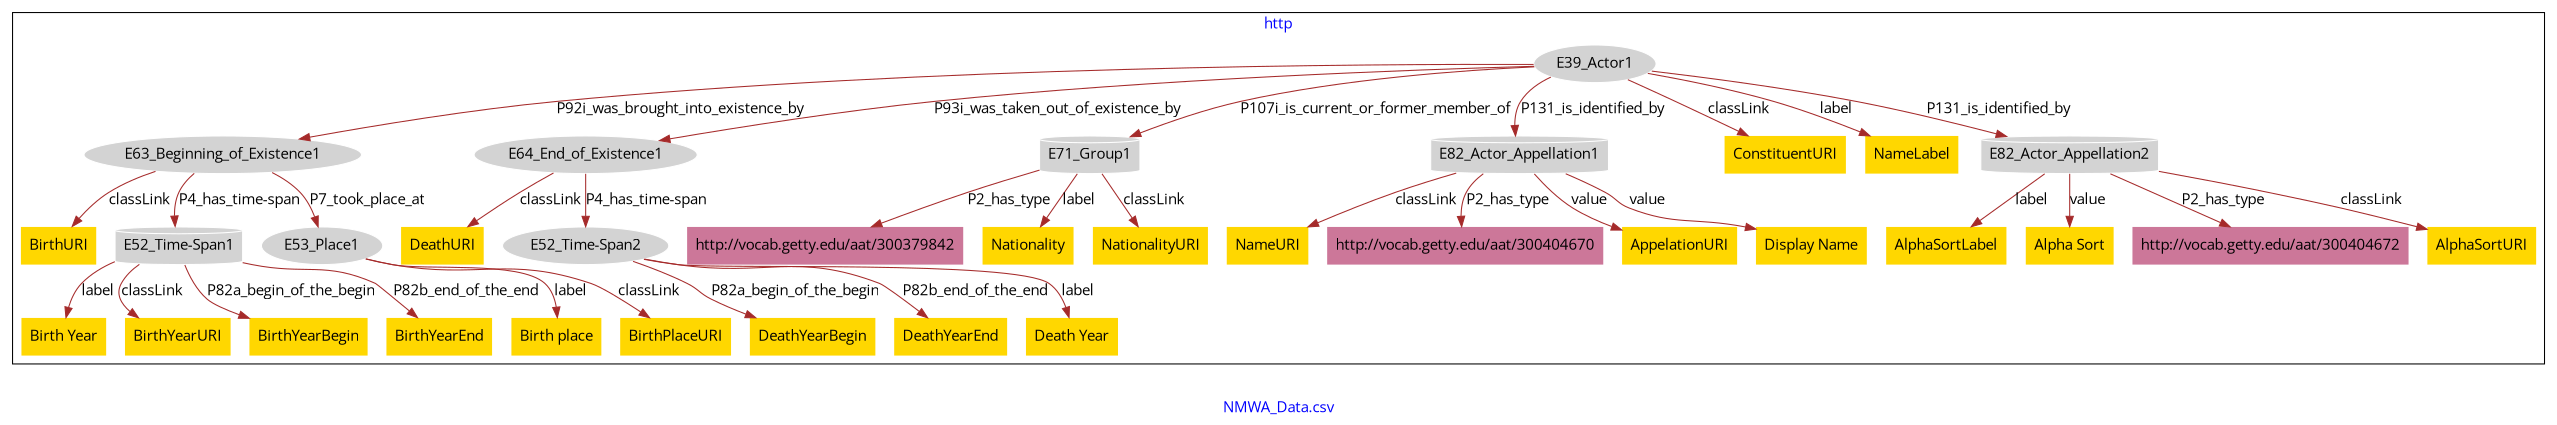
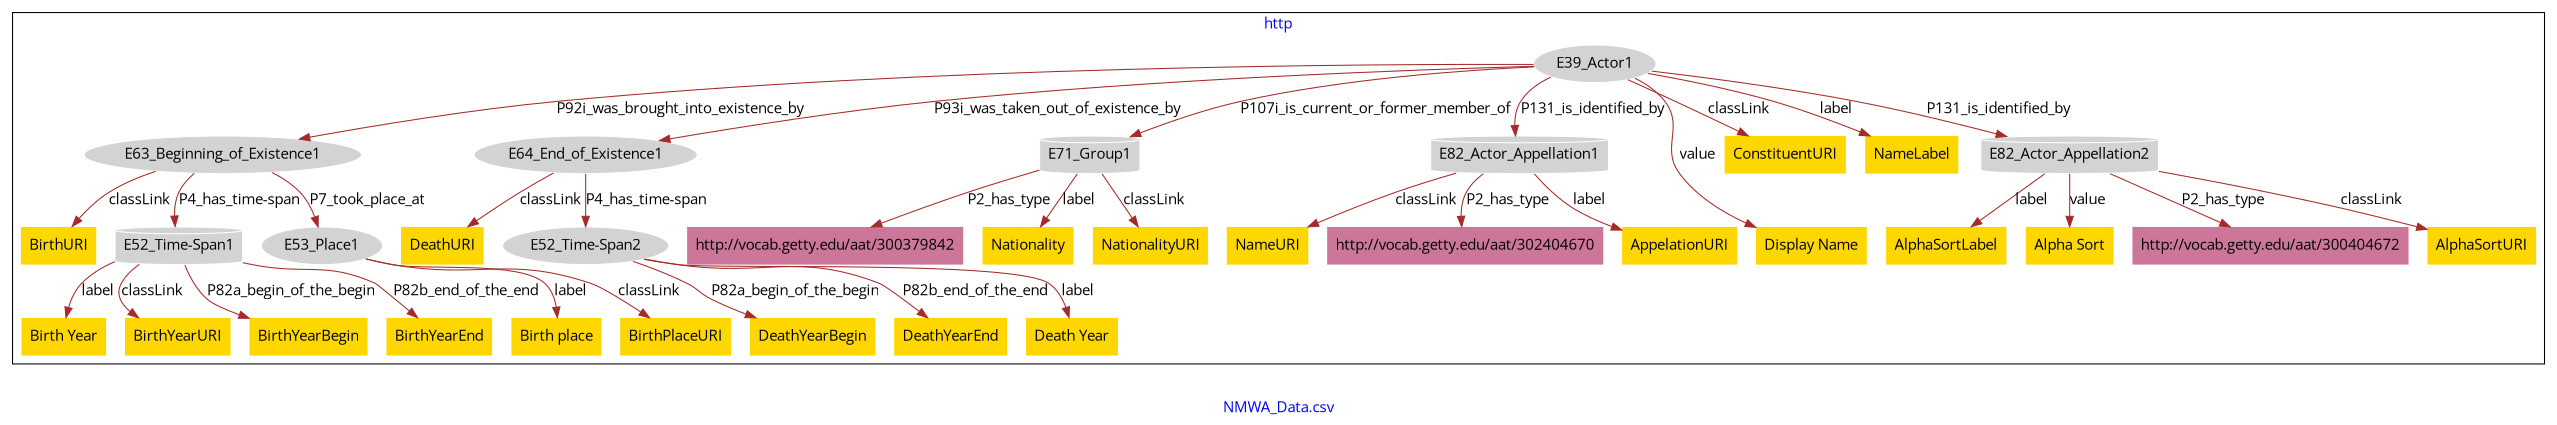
  digraph {
    fontcolor=blue
    fontname="Open Sans"
    label="NMWA_Data.csv"
    remincross=true
    node [fillcolor=gold fontname="Open Sans" shape=plaintext style=filled]
    edge [color=brown fontcolor=black fontname="Open Sans"]
    n1 [color=white fillcolor=lightgray label=E39_Actor1 shape=ellipse]
    n2 [color=white fillcolor=lightgray label=E63_Beginning_of_Existence1 shape=ellipse]
    n3 [color=white fillcolor=lightgray label=E64_End_of_Existence1 shape=ellipse]
    n4 [color=white fillcolor=lightgray label=E71_Group1 shape=cylinder]
    n5 [color=white fillcolor=lightgray label=E82_Actor_Appellation1 shape=cylinder]
    n6 [color=white fillcolor=lightgray label=E82_Actor_Appellation2 shape=cylinder]
    n7 [color=white fillcolor=lightgray label="E52_Time-Span1" shape=cylinder]
    n8 [color=white fillcolor=lightgray label=E53_Place1 shape=ellipse]
    n9 [color=white fillcolor=lightgray label="E52_Time-Span2" shape=ellipse]
    n10 [label=AppelationURI]
    n11 [label=AlphaSortURI]
    n12 [label=BirthYearEnd]
    n13 [label=ConstituentURI]
    n14 [label=AlphaSortLabel]
    n15 [label=NameLabel]
    n16 [label=BirthPlaceURI]
    n17 [label="Display Name"]
    n18 [label=NameURI]
    n19 [label="Alpha Sort"]
    n20 [label=DeathURI]
    n21 [label="Birth place"]
    n22 [label=Nationality]
    n23 [label=DeathYearBegin]
    n24 [label="Birth Year"]
    n25 [label=DeathYearEnd]
    n26 [label="Death Year"]
    n27 [label=BirthYearURI]
    n28 [label=BirthYearBegin]
    n29 [label=BirthURI]
    n30 [label=NationalityURI]
-   n31 [fillcolor="#CC7799" label="http://vocab.getty.edu/aat/300404670"]
+   n31 [fillcolor="#CC7799" label="http://vocab.getty.edu/aat/302404670"]
    n32 [fillcolor="#CC7799" label="http://vocab.getty.edu/aat/300379842"]
    n33 [fillcolor="#CC7799" label="http://vocab.getty.edu/aat/300404672"]
    subgraph cluster_1 {
      label=http
      n1
      n2
      n3
      n4
      n5
      n6
      n7
      n8
      n9
      n10
      n11
      n12
      n13
      n14
      n15
      n16
      n17
      n18
      n19
      n20
      n21
      n22
      n23
      n24
      n25
      n26
      n27
      n28
      n29
      n30
      n31
      n32
      n33
    }
    n1 -> n2 [label=P92i_was_brought_into_existence_by]
    n1 -> n3 [label=P93i_was_taken_out_of_existence_by]
    n1 -> n4 [label=P107i_is_current_or_former_member_of]
    n1 -> n5 [label=P131_is_identified_by]
    n1 -> n6 [label=P131_is_identified_by]
    n1 -> n13 [label=classLink]
    n1 -> n15 [label=label]
    n2 -> n7 [label="P4_has_time-span"]
    n2 -> n8 [label=P7_took_place_at]
    n2 -> n29 [label=classLink]
    n3 -> n9 [label="P4_has_time-span"]
    n3 -> n20 [label=classLink]
    n4 -> n22 [label=label]
    n4 -> n30 [label=classLink]
    n4 -> n32 [label=P2_has_type]
-   n5 -> n10 [label=value]
-   n5 -> n17 [label=value]
+   n5 -> n10 [label=label]
+   n1 -> n17 [label=value]
    n5 -> n18 [label=classLink]
    n5 -> n31 [label=P2_has_type]
    n6 -> n11 [label=classLink]
    n6 -> n14 [label=label]
    n6 -> n19 [label=value]
    n6 -> n33 [label=P2_has_type]
    n7 -> n12 [label=P82b_end_of_the_end]
    n7 -> n24 [label=label]
    n7 -> n27 [label=classLink]
    n7 -> n28 [label=P82a_begin_of_the_begin]
    n8 -> n16 [label=classLink]
    n8 -> n21 [label=label]
    n9 -> n23 [label=P82a_begin_of_the_begin]
    n9 -> n25 [label=P82b_end_of_the_end]
    n9 -> n26 [label=label]
  }
